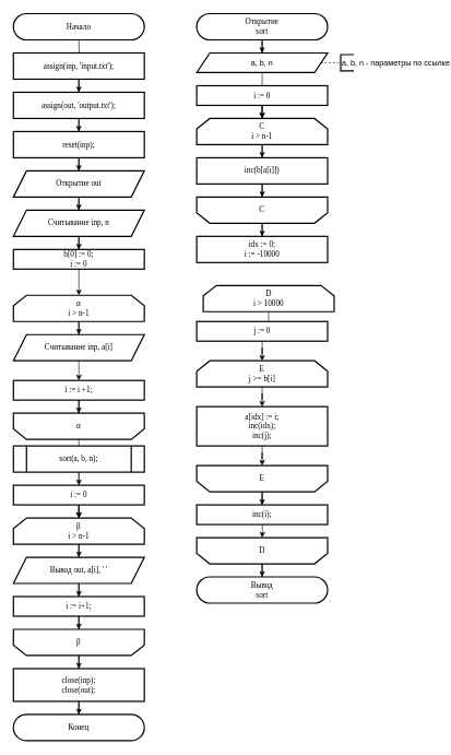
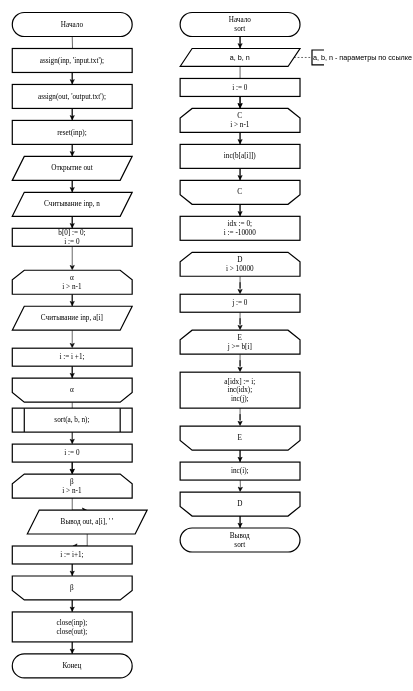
  <mxCell id="0" />
  <mxCell id="1" parent="0" />
  <mxCell id="2" value="" style="edgeStyle=orthogonalEdgeStyle;rounded=0;orthogonalLoop=1;jettySize=auto;html=1;fontFamily=Times New Roman;fontSize=12;" parent="1" target="4" edge="1"><mxGeometry relative="1" as="geometry"><mxPoint x="120" y="60" as="sourcePoint" /></mxGeometry></mxCell>
  <mxCell id="3" value="" style="edgeStyle=orthogonalEdgeStyle;rounded=0;orthogonalLoop=1;jettySize=auto;html=1;fontFamily=Times New Roman;fontSize=12;" parent="1" source="4" target="7" edge="1"><mxGeometry relative="1" as="geometry" /></mxCell>
  <mxCell id="4" value="assign(inp, 'input.txt');" style="rounded=0;whiteSpace=wrap;html=1;absoluteArcSize=1;arcSize=14;strokeWidth=2;fontFamily=Times New Roman;fontSize=12;" parent="1" vertex="1"><mxGeometry x="20" y="80" width="200" height="40" as="geometry" /></mxCell>
  <mxCell id="5" value="&lt;font style=&quot;font-size: 12px;&quot;&gt;Начало&lt;/font&gt;" style="rounded=1;whiteSpace=wrap;html=1;shadow=0;fillColor=#ffffff;arcSize=50;strokeWidth=2;fontFamily=Times New Roman;fontSize=12;" parent="1" vertex="1"><mxGeometry x="20" y="20" width="200" height="40" as="geometry" /></mxCell>
  <mxCell id="6" value="" style="edgeStyle=orthogonalEdgeStyle;rounded=0;orthogonalLoop=1;jettySize=auto;html=1;fontFamily=Times New Roman;fontSize=12;" parent="1" source="7" target="9" edge="1"><mxGeometry relative="1" as="geometry" /></mxCell>
  <mxCell id="7" value="assign(out, 'output.txt');" style="rounded=0;whiteSpace=wrap;html=1;absoluteArcSize=1;arcSize=14;strokeWidth=2;fontFamily=Times New Roman;fontSize=12;" parent="1" vertex="1"><mxGeometry x="20" y="140" width="200" height="40" as="geometry" /></mxCell>
  <mxCell id="8" value="" style="edgeStyle=orthogonalEdgeStyle;rounded=0;orthogonalLoop=1;jettySize=auto;html=1;fontFamily=Times New Roman;fontSize=12;" parent="1" source="9" target="11" edge="1"><mxGeometry relative="1" as="geometry" /></mxCell>
  <mxCell id="9" value="reset(inp);" style="rounded=0;whiteSpace=wrap;html=1;absoluteArcSize=1;arcSize=14;strokeWidth=2;fontFamily=Times New Roman;fontSize=12;spacing=2;labelBorderColor=none;" parent="1" vertex="1"><mxGeometry x="20" y="200" width="200" height="40" as="geometry" /></mxCell>
  <mxCell id="10" value="" style="edgeStyle=orthogonalEdgeStyle;rounded=0;orthogonalLoop=1;jettySize=auto;html=1;fontFamily=Times New Roman;fontSize=12;" parent="1" source="11" target="13" edge="1"><mxGeometry relative="1" as="geometry" /></mxCell>
  <mxCell id="11" value="Открытие&amp;nbsp;out" style="shape=parallelogram;perimeter=parallelogramPerimeter;whiteSpace=wrap;html=1;fixedSize=1;fontFamily=Times New Roman;fontSize=12;strokeWidth=2;" parent="1" vertex="1"><mxGeometry x="20" y="260" width="200" height="40" as="geometry" /></mxCell>
  <mxCell id="12" value="" style="edgeStyle=orthogonalEdgeStyle;rounded=0;orthogonalLoop=1;jettySize=auto;html=1;fontFamily=Times New Roman;fontSize=12;" parent="1" source="13" target="15" edge="1"><mxGeometry relative="1" as="geometry" /></mxCell>
  <mxCell id="13" value="Считывание&amp;nbsp;inp, n" style="shape=parallelogram;perimeter=parallelogramPerimeter;whiteSpace=wrap;html=1;fixedSize=1;fontFamily=Times New Roman;fontSize=12;strokeWidth=2;" parent="1" vertex="1"><mxGeometry x="20" y="320" width="200" height="40" as="geometry" /></mxCell>
  <mxCell id="14" value="" style="edgeStyle=orthogonalEdgeStyle;rounded=0;orthogonalLoop=1;jettySize=auto;html=1;fontFamily=Times New Roman;fontSize=12;" parent="1" source="15" target="17" edge="1"><mxGeometry relative="1" as="geometry" /></mxCell>
  <mxCell id="15" value="b[0] := 0;&lt;br style=&quot;font-size: 12px;&quot;&gt;i := 0" style="whiteSpace=wrap;html=1;fontFamily=Times New Roman;fontSize=12;strokeWidth=2;" parent="1" vertex="1"><mxGeometry x="20" y="380" width="200" height="30" as="geometry" /></mxCell>
  <mxCell id="16" value="" style="edgeStyle=orthogonalEdgeStyle;rounded=0;orthogonalLoop=1;jettySize=auto;html=1;fontFamily=Times New Roman;fontSize=12;" parent="1" source="17" target="19" edge="1"><mxGeometry relative="1" as="geometry" /></mxCell>
  <mxCell id="17" value="α&lt;br style=&quot;font-size: 12px;&quot;&gt;i &amp;gt; n-1" style="shape=loopLimit;whiteSpace=wrap;html=1;rounded=0;shadow=0;strokeWidth=2;fillColor=#ffffff;fontFamily=Times New Roman;fontSize=12;" parent="1" vertex="1"><mxGeometry x="20" y="450" width="200" height="40" as="geometry" /></mxCell>
  <mxCell id="18" value="" style="edgeStyle=orthogonalEdgeStyle;rounded=0;orthogonalLoop=1;jettySize=auto;html=1;fontFamily=Times New Roman;fontSize=12;" parent="1" source="19" edge="1"><mxGeometry relative="1" as="geometry"><mxPoint x="120" y="580" as="targetPoint" /></mxGeometry></mxCell>
  <mxCell id="19" value="Считывание inp, a[i]" style="shape=parallelogram;perimeter=parallelogramPerimeter;whiteSpace=wrap;html=1;fixedSize=1;fontFamily=Times New Roman;fontSize=12;strokeWidth=2;" parent="1" vertex="1"><mxGeometry x="20" y="510" width="200" height="40" as="geometry" /></mxCell>
  <mxCell id="20" value="" style="edgeStyle=orthogonalEdgeStyle;rounded=0;orthogonalLoop=1;jettySize=auto;html=1;fontFamily=Times New Roman;fontSize=12;" parent="1" source="21" target="25" edge="1"><mxGeometry relative="1" as="geometry" /></mxCell>
  <mxCell id="21" value="&lt;font style=&quot;font-size: 12px;&quot;&gt;α&lt;br style=&quot;font-size: 12px;&quot;&gt;&lt;/font&gt;" style="shape=loopLimit;whiteSpace=wrap;html=1;rounded=0;shadow=0;strokeWidth=2;fillColor=#ffffff;direction=west;fontFamily=Times New Roman;fontSize=12;" parent="1" vertex="1"><mxGeometry x="20" y="630" width="200" height="40" as="geometry" /></mxCell>
  <mxCell id="22" value="" style="edgeStyle=orthogonalEdgeStyle;rounded=0;orthogonalLoop=1;jettySize=auto;html=1;fontFamily=Times New Roman;fontSize=12;" parent="1" source="23" target="27" edge="1"><mxGeometry relative="1" as="geometry" /></mxCell>
  <mxCell id="23" value="sort(a, b, n);" style="shape=process;whiteSpace=wrap;html=1;backgroundOutline=1;rounded=0;shadow=0;strokeWidth=2;fillColor=#ffffff;fontFamily=Times New Roman;fontSize=12;" parent="1" vertex="1"><mxGeometry x="20" y="680" width="200" height="40" as="geometry" /></mxCell>
  <mxCell id="24" value="" style="edgeStyle=orthogonalEdgeStyle;rounded=0;orthogonalLoop=1;jettySize=auto;html=1;fontFamily=Times New Roman;fontSize=12;" parent="1" source="25" target="27" edge="1"><mxGeometry relative="1" as="geometry" /></mxCell>
  <mxCell id="25" value="i := 0" style="whiteSpace=wrap;html=1;fontFamily=Times New Roman;fontSize=12;strokeWidth=2;" parent="1" vertex="1"><mxGeometry x="20" y="740" width="200" height="30" as="geometry" /></mxCell>
  <mxCell id="26" value="" style="edgeStyle=orthogonalEdgeStyle;rounded=0;orthogonalLoop=1;jettySize=auto;html=1;fontFamily=Times New Roman;fontSize=12;" parent="1" source="27" target="29" edge="1"><mxGeometry relative="1" as="geometry" /></mxCell>
  <mxCell id="27" value="β&lt;br style=&quot;font-size: 12px;&quot;&gt;i &amp;gt; n-1" style="shape=loopLimit;whiteSpace=wrap;html=1;rounded=0;shadow=0;strokeWidth=2;fillColor=#ffffff;fontFamily=Times New Roman;fontSize=12;" parent="1" vertex="1"><mxGeometry x="20" y="790" width="200" height="40" as="geometry" /></mxCell>
  <mxCell id="28" value="" style="edgeStyle=orthogonalEdgeStyle;rounded=0;orthogonalLoop=1;jettySize=auto;html=1;fontFamily=Times New Roman;fontSize=12;" parent="1" source="29" target="33" edge="1"><mxGeometry relative="1" as="geometry" /></mxCell>
- <mxCell id="29" value="Вывод&amp;nbsp;out, a[i], ' '" style="shape=parallelogram;perimeter=parallelogramPerimeter;whiteSpace=wrap;html=1;fixedSize=1;fontFamily=Times New Roman;fontSize=12;strokeWidth=2;" parent="1" vertex="1"><mxGeometry x="20" y="850" width="200" height="40" as="geometry" /></mxCell>
+ <mxCell id="29" value="Вывод&amp;nbsp;out, a[i], ' '" style="shape=parallelogram;perimeter=parallelogramPerimeter;whiteSpace=wrap;html=1;fixedSize=1;fontFamily=Times New Roman;fontSize=12;strokeWidth=2;" parent="1" vertex="1"><mxGeometry x="45" y="850" width="200" height="40" as="geometry" /></mxCell>
  <mxCell id="30" value="" style="edgeStyle=orthogonalEdgeStyle;rounded=0;orthogonalLoop=1;jettySize=auto;html=1;fontFamily=Times New Roman;fontSize=12;" parent="1" source="31" target="37" edge="1"><mxGeometry relative="1" as="geometry" /></mxCell>
  <mxCell id="31" value="&lt;font style=&quot;font-size: 12px;&quot;&gt;β&lt;br style=&quot;font-size: 12px;&quot;&gt;&lt;/font&gt;" style="shape=loopLimit;whiteSpace=wrap;html=1;rounded=0;shadow=0;strokeWidth=2;fillColor=#ffffff;direction=west;fontFamily=Times New Roman;fontSize=12;" parent="1" vertex="1"><mxGeometry x="20" y="960" width="200" height="40" as="geometry" /></mxCell>
  <mxCell id="32" value="" style="edgeStyle=orthogonalEdgeStyle;rounded=0;orthogonalLoop=1;jettySize=auto;html=1;fontFamily=Times New Roman;fontSize=12;" parent="1" source="33" target="31" edge="1"><mxGeometry relative="1" as="geometry" /></mxCell>
  <mxCell id="33" value="i := i+1;" style="rounded=0;whiteSpace=wrap;html=1;fontFamily=Times New Roman;fontSize=12;strokeWidth=2;" parent="1" vertex="1"><mxGeometry x="20" y="910" width="200" height="30" as="geometry" /></mxCell>
  <mxCell id="34" value="" style="edgeStyle=orthogonalEdgeStyle;rounded=0;orthogonalLoop=1;jettySize=auto;html=1;fontFamily=Times New Roman;fontSize=12;" parent="1" source="35" target="21" edge="1"><mxGeometry relative="1" as="geometry" /></mxCell>
  <mxCell id="35" value="i := i +1;" style="rounded=0;whiteSpace=wrap;html=1;fontFamily=Times New Roman;fontSize=12;strokeWidth=2;" parent="1" vertex="1"><mxGeometry x="20" y="580" width="200" height="30" as="geometry" /></mxCell>
  <mxCell id="36" value="" style="edgeStyle=orthogonalEdgeStyle;rounded=0;orthogonalLoop=1;jettySize=auto;html=1;fontFamily=Times New Roman;fontSize=12;" parent="1" source="37" target="38" edge="1"><mxGeometry relative="1" as="geometry" /></mxCell>
  <mxCell id="37" value="close(inp);&lt;br style=&quot;font-size: 12px;&quot;&gt;close(out);" style="rounded=0;whiteSpace=wrap;html=1;fontFamily=Times New Roman;fontSize=12;strokeWidth=2;" parent="1" vertex="1"><mxGeometry x="20" y="1020" width="200" height="50" as="geometry" /></mxCell>
  <mxCell id="38" value="&lt;span style=&quot;font-size: 12px;&quot;&gt;Конец&lt;/span&gt;" style="rounded=1;whiteSpace=wrap;html=1;shadow=0;fillColor=#ffffff;arcSize=50;strokeWidth=2;fontFamily=Times New Roman;fontSize=12;" parent="1" vertex="1"><mxGeometry x="20" y="1090" width="200" height="40" as="geometry" /></mxCell>
  <mxCell id="39" value="" style="edgeStyle=orthogonalEdgeStyle;rounded=0;orthogonalLoop=1;jettySize=auto;html=1;strokeWidth=1;fontFamily=Times New Roman;fontSize=12;" parent="1" source="40" target="42" edge="1"><mxGeometry relative="1" as="geometry" /></mxCell>
- <mxCell id="40" value="&lt;font&gt;Открытие&lt;br&gt;sort&lt;br&gt;&lt;/font&gt;" style="rounded=1;whiteSpace=wrap;html=1;shadow=0;fillColor=#ffffff;arcSize=50;strokeWidth=2;fontFamily=Times New Roman;fontSize=12;" parent="1" vertex="1"><mxGeometry x="300" y="20" width="200" height="40" as="geometry" /></mxCell>
+ <mxCell id="40" value="&lt;font&gt;Начало&lt;br&gt;sort&lt;br&gt;&lt;/font&gt;" style="rounded=1;whiteSpace=wrap;html=1;shadow=0;fillColor=#ffffff;arcSize=50;strokeWidth=2;fontFamily=Times New Roman;fontSize=12;" parent="1" vertex="1"><mxGeometry x="300" y="20" width="200" height="40" as="geometry" /></mxCell>
  <mxCell id="41" value="" style="edgeStyle=orthogonalEdgeStyle;rounded=0;orthogonalLoop=1;jettySize=auto;html=1;strokeWidth=1;fontFamily=Times New Roman;fontSize=12;" parent="1" source="42" target="48" edge="1"><mxGeometry relative="1" as="geometry" /></mxCell>
  <mxCell id="42" value="a, b, n" style="shape=parallelogram;perimeter=parallelogramPerimeter;whiteSpace=wrap;html=1;fixedSize=1;rounded=0;strokeWidth=2;" parent="1" vertex="1"><mxGeometry x="300" y="80" width="200" height="30" as="geometry" /></mxCell>
  <mxCell id="43" value="" style="endArrow=none;dashed=1;html=1;exitX=1;exitY=0.5;exitDx=0;exitDy=0;" parent="1" source="42" edge="1"><mxGeometry width="50" height="50" relative="1" as="geometry"><mxPoint x="520" y="130" as="sourcePoint" /><mxPoint x="520" y="95" as="targetPoint" /></mxGeometry></mxCell>
  <mxCell id="44" value="a, b, n - параметры по ссылке" style="strokeWidth=2;html=1;shape=mxgraph.flowchart.annotation_1;align=left;pointerEvents=1;" parent="1" vertex="1"><mxGeometry x="520" y="82.5" width="20" height="25" as="geometry" /></mxCell>
  <mxCell id="45" value="" style="edgeStyle=orthogonalEdgeStyle;rounded=0;orthogonalLoop=1;jettySize=auto;html=1;fontFamily=Times New Roman;fontSize=12;" parent="1" source="46" target="48" edge="1"><mxGeometry relative="1" as="geometry" /></mxCell>
  <mxCell id="46" value="i := 0" style="whiteSpace=wrap;html=1;fontFamily=Times New Roman;fontSize=12;strokeWidth=2;" parent="1" vertex="1"><mxGeometry x="300" y="130" width="200" height="30" as="geometry" /></mxCell>
  <mxCell id="47" value="" style="edgeStyle=orthogonalEdgeStyle;rounded=0;orthogonalLoop=1;jettySize=auto;html=1;strokeWidth=1;fontFamily=Times New Roman;fontSize=12;" parent="1" source="48" target="50" edge="1"><mxGeometry relative="1" as="geometry" /></mxCell>
  <mxCell id="48" value="С&lt;br style=&quot;font-size: 12px&quot;&gt;i &amp;gt; n-1" style="shape=loopLimit;whiteSpace=wrap;html=1;rounded=0;shadow=0;strokeWidth=2;fillColor=#ffffff;fontFamily=Times New Roman;fontSize=12;" parent="1" vertex="1"><mxGeometry x="300" y="180" width="200" height="40" as="geometry" /></mxCell>
  <mxCell id="49" value="" style="edgeStyle=orthogonalEdgeStyle;rounded=0;orthogonalLoop=1;jettySize=auto;html=1;strokeWidth=1;fontFamily=Times New Roman;fontSize=12;" parent="1" source="50" target="52" edge="1"><mxGeometry relative="1" as="geometry" /></mxCell>
  <mxCell id="50" value="inc(b[a[i]])" style="whiteSpace=wrap;html=1;rounded=0;shadow=0;fontFamily=Times New Roman;strokeWidth=2;" parent="1" vertex="1"><mxGeometry x="300" y="240" width="200" height="40" as="geometry" /></mxCell>
  <mxCell id="51" value="" style="edgeStyle=orthogonalEdgeStyle;rounded=0;orthogonalLoop=1;jettySize=auto;html=1;strokeWidth=1;fontFamily=Times New Roman;fontSize=12;" parent="1" source="52" target="53" edge="1"><mxGeometry relative="1" as="geometry" /></mxCell>
  <mxCell id="52" value="&lt;font style=&quot;font-size: 12px&quot;&gt;C&lt;br style=&quot;font-size: 12px&quot;&gt;&lt;/font&gt;" style="shape=loopLimit;whiteSpace=wrap;html=1;rounded=0;shadow=0;strokeWidth=2;fillColor=#ffffff;direction=west;fontFamily=Times New Roman;fontSize=12;" parent="1" vertex="1"><mxGeometry x="300" y="300" width="200" height="40" as="geometry" /></mxCell>
  <mxCell id="53" value="idx := 0;&lt;br&gt;i := -10000" style="whiteSpace=wrap;html=1;fontFamily=Times New Roman;fontSize=12;strokeWidth=2;" parent="1" vertex="1"><mxGeometry x="300" y="360" width="200" height="40" as="geometry" /></mxCell>
  <mxCell id="54" value="" style="edgeStyle=orthogonalEdgeStyle;rounded=0;orthogonalLoop=1;jettySize=auto;html=1;strokeWidth=1;fontFamily=Times New Roman;fontSize=12;" parent="1" source="55" target="57" edge="1"><mxGeometry relative="1" as="geometry" /></mxCell>
- <mxCell id="55" value="D&lt;br style=&quot;font-size: 12px&quot;&gt;i &amp;gt; 10000" style="shape=loopLimit;whiteSpace=wrap;html=1;rounded=0;shadow=0;strokeWidth=2;fillColor=#ffffff;fontFamily=Times New Roman;fontSize=12;" parent="1" vertex="1"><mxGeometry x="310" y="435" width="200" height="40" as="geometry" /></mxCell>
+ <mxCell id="55" value="D&lt;br style=&quot;font-size: 12px&quot;&gt;i &amp;gt; 10000" style="shape=loopLimit;whiteSpace=wrap;html=1;rounded=0;shadow=0;strokeWidth=2;fillColor=#ffffff;fontFamily=Times New Roman;fontSize=12;" parent="1" vertex="1"><mxGeometry x="300" y="420" width="200" height="40" as="geometry" /></mxCell>
  <mxCell id="56" value="" style="edgeStyle=orthogonalEdgeStyle;rounded=0;orthogonalLoop=1;jettySize=auto;html=1;strokeWidth=1;fontFamily=Times New Roman;fontSize=12;" parent="1" source="57" target="59" edge="1"><mxGeometry relative="1" as="geometry" /></mxCell>
  <mxCell id="57" value="j := 0" style="whiteSpace=wrap;html=1;fontFamily=Times New Roman;fontSize=12;strokeWidth=2;" parent="1" vertex="1"><mxGeometry x="300" y="490" width="200" height="30" as="geometry" /></mxCell>
  <mxCell id="58" value="" style="edgeStyle=orthogonalEdgeStyle;rounded=0;orthogonalLoop=1;jettySize=auto;html=1;strokeWidth=1;fontFamily=Times New Roman;fontSize=12;" parent="1" source="59" target="61" edge="1"><mxGeometry relative="1" as="geometry" /></mxCell>
  <mxCell id="59" value="E&lt;br style=&quot;font-size: 12px&quot;&gt;j &amp;gt;= b[i]" style="shape=loopLimit;whiteSpace=wrap;html=1;rounded=0;shadow=0;strokeWidth=2;fillColor=#ffffff;fontFamily=Times New Roman;fontSize=12;" parent="1" vertex="1"><mxGeometry x="300" y="550" width="200" height="40" as="geometry" /></mxCell>
  <mxCell id="60" value="" style="edgeStyle=orthogonalEdgeStyle;rounded=0;orthogonalLoop=1;jettySize=auto;html=1;strokeWidth=1;fontFamily=Times New Roman;fontSize=12;" parent="1" source="61" target="63" edge="1"><mxGeometry relative="1" as="geometry" /></mxCell>
  <mxCell id="61" value="&lt;div&gt;a[idx] := i;&lt;/div&gt;&lt;div&gt;&lt;span&gt;inc(idx);&lt;/span&gt;&lt;/div&gt;&lt;div&gt;&lt;span&gt;inc(j);&lt;/span&gt;&lt;/div&gt;" style="whiteSpace=wrap;html=1;fontFamily=Times New Roman;fontSize=12;strokeWidth=2;" parent="1" vertex="1"><mxGeometry x="300" y="620" width="200" height="60" as="geometry" /></mxCell>
  <mxCell id="62" value="" style="edgeStyle=orthogonalEdgeStyle;rounded=0;orthogonalLoop=1;jettySize=auto;html=1;" edge="1" parent="1" source="63" target="68"><mxGeometry relative="1" as="geometry" /></mxCell>
  <mxCell id="63" value="&lt;font style=&quot;font-size: 12px&quot;&gt;E&lt;br style=&quot;font-size: 12px&quot;&gt;&lt;/font&gt;" style="shape=loopLimit;whiteSpace=wrap;html=1;rounded=0;shadow=0;strokeWidth=2;fillColor=#ffffff;direction=west;fontFamily=Times New Roman;fontSize=12;" parent="1" vertex="1"><mxGeometry x="300" y="710" width="200" height="40" as="geometry" /></mxCell>
  <mxCell id="64" value="" style="edgeStyle=orthogonalEdgeStyle;rounded=0;orthogonalLoop=1;jettySize=auto;html=1;" edge="1" parent="1" source="65" target="66"><mxGeometry relative="1" as="geometry" /></mxCell>
  <mxCell id="65" value="&lt;font style=&quot;font-size: 12px&quot;&gt;D&lt;br style=&quot;font-size: 12px&quot;&gt;&lt;/font&gt;" style="shape=loopLimit;whiteSpace=wrap;html=1;rounded=0;shadow=0;strokeWidth=2;fillColor=#ffffff;direction=west;fontFamily=Times New Roman;fontSize=12;" parent="1" vertex="1"><mxGeometry x="300" y="820" width="200" height="40" as="geometry" /></mxCell>
  <mxCell id="66" value="&lt;font&gt;Вывод&lt;br&gt;sort&lt;br&gt;&lt;/font&gt;" style="rounded=1;whiteSpace=wrap;html=1;shadow=0;fillColor=#ffffff;arcSize=50;strokeWidth=2;fontFamily=Times New Roman;fontSize=12;" parent="1" vertex="1"><mxGeometry x="300" y="880" width="200" height="40" as="geometry" /></mxCell>
  <mxCell id="67" value="" style="edgeStyle=orthogonalEdgeStyle;rounded=0;orthogonalLoop=1;jettySize=auto;html=1;" edge="1" parent="1" target="65"><mxGeometry relative="1" as="geometry"><mxPoint x="400" y="790" as="sourcePoint" /></mxGeometry></mxCell>
  <mxCell id="68" value="inc(i);" style="whiteSpace=wrap;html=1;fontFamily=Times New Roman;fontSize=12;strokeWidth=2;" vertex="1" parent="1"><mxGeometry x="300" y="770" width="200" height="30" as="geometry" /></mxCell>
